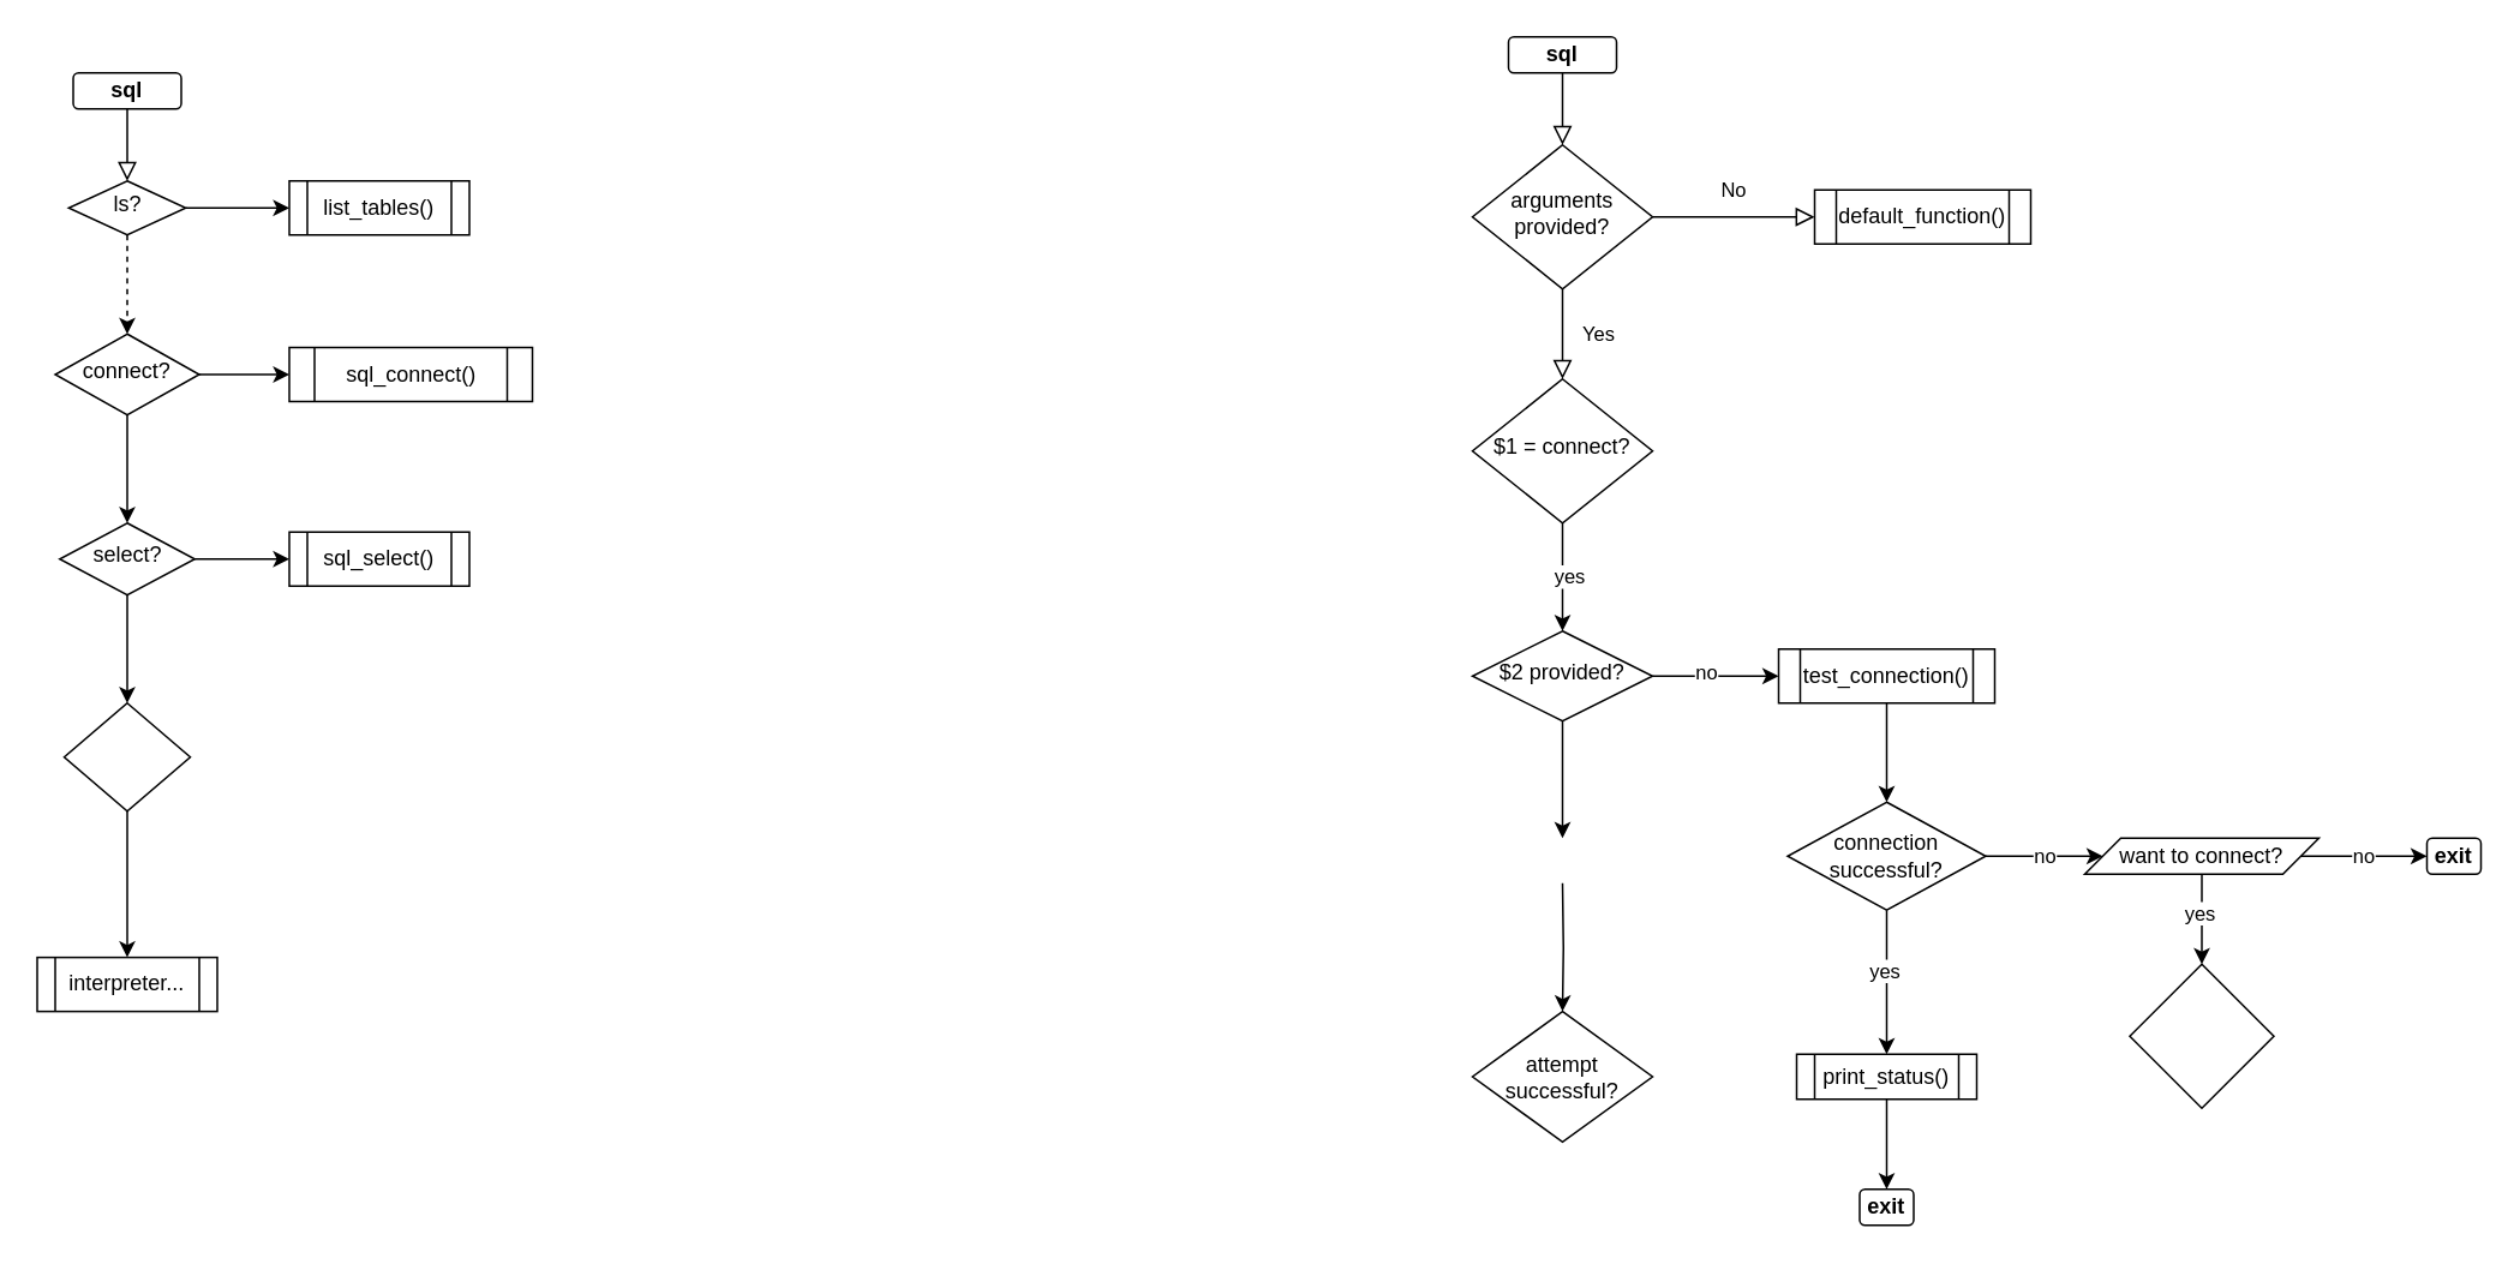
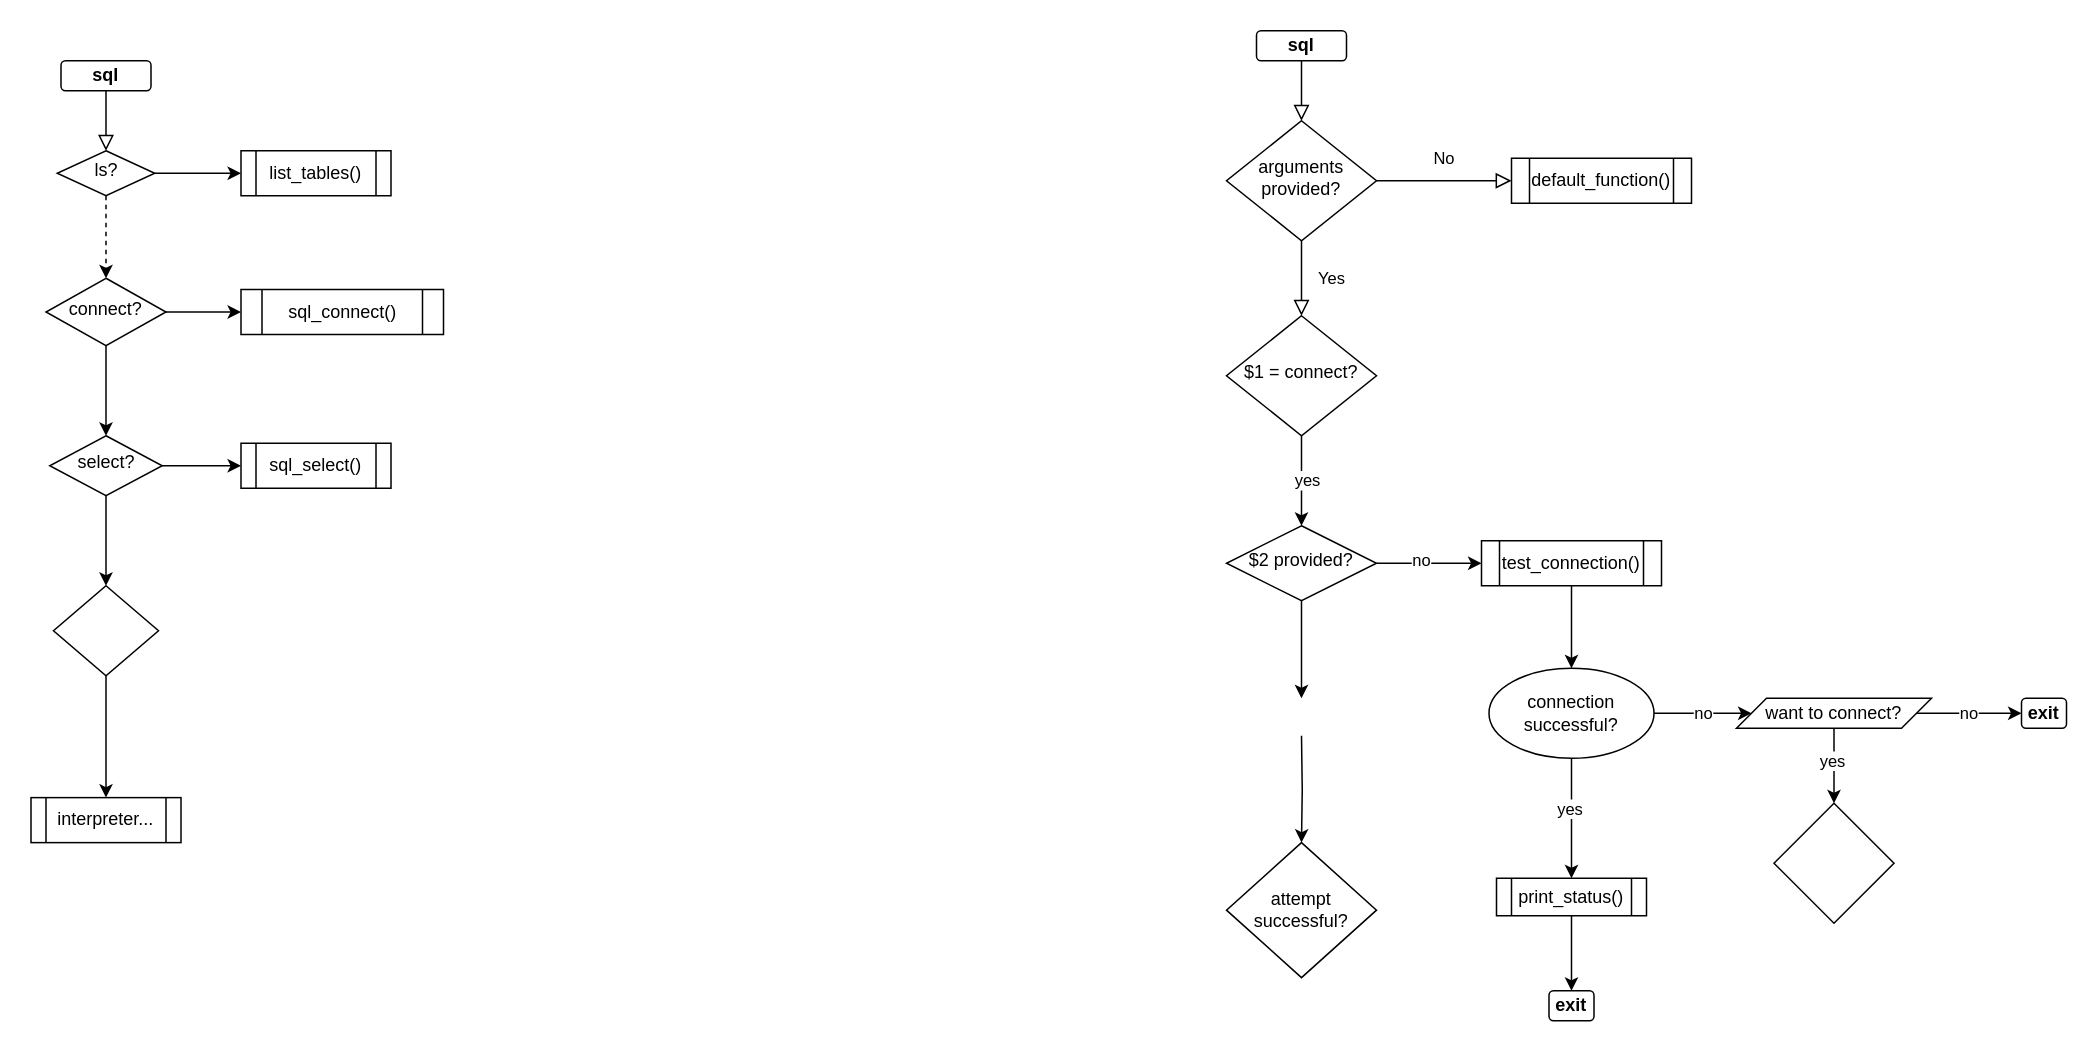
  <mxCell id="0" />
  <mxCell id="1" parent="0" />
  <mxCell id="2" value="" style="rounded=0;html=1;jettySize=auto;orthogonalLoop=1;fontSize=11;endArrow=block;endFill=0;endSize=8;strokeWidth=1;shadow=0;labelBackgroundColor=none;edgeStyle=orthogonalEdgeStyle;" parent="1" source="3" target="6" edge="1"><mxGeometry relative="1" as="geometry" /></mxCell>
  <mxCell id="3" value="&lt;b&gt;sql&lt;/b&gt;" style="rounded=1;whiteSpace=wrap;html=1;fontSize=12;glass=0;strokeWidth=1;shadow=0;" parent="1" vertex="1"><mxGeometry x="837" width="60" height="20" as="geometry" y="20" /></mxCell>
  <mxCell id="4" value="Yes" style="rounded=0;html=1;jettySize=auto;orthogonalLoop=1;fontSize=11;endArrow=block;endFill=0;endSize=8;strokeWidth=1;shadow=0;labelBackgroundColor=none;edgeStyle=orthogonalEdgeStyle;" parent="1" source="6" target="9" edge="1"><mxGeometry y="20" relative="1" as="geometry"><mxPoint as="offset" /></mxGeometry></mxCell>
  <mxCell id="5" value="No" style="edgeStyle=orthogonalEdgeStyle;rounded=0;html=1;jettySize=auto;orthogonalLoop=1;fontSize=11;endArrow=block;endFill=0;endSize=8;strokeWidth=1;shadow=0;labelBackgroundColor=none;entryX=0;entryY=0.5;entryDx=0;entryDy=0;" parent="1" source="6" target="11" edge="1"><mxGeometry x="-0.005" y="15" relative="1" as="geometry"><mxPoint as="offset" /><mxPoint x="987" y="160" as="targetPoint" /></mxGeometry></mxCell>
  <mxCell id="6" value="arguments provided?" style="rhombus;whiteSpace=wrap;html=1;shadow=0;fontFamily=Helvetica;fontSize=12;align=center;strokeWidth=1;spacing=6;spacingTop=-4;" parent="1" vertex="1"><mxGeometry x="817" y="80" width="100" height="80" as="geometry" /></mxCell>
  <mxCell id="7" value="" style="edgeStyle=orthogonalEdgeStyle;rounded=0;orthogonalLoop=1;jettySize=auto;html=1;" edge="1" parent="1" source="9" target="26"><mxGeometry relative="1" as="geometry" /></mxCell>
  <mxCell id="8" value="&lt;div&gt;yes&lt;/div&gt;" style="edgeLabel;html=1;align=center;verticalAlign=middle;resizable=0;points=[];" vertex="1" connectable="0" parent="7"><mxGeometry x="-0.033" y="3" relative="1" as="geometry"><mxPoint as="offset" /></mxGeometry></mxCell>
  <mxCell id="9" value="$1 = connect?" style="rhombus;whiteSpace=wrap;html=1;shadow=0;fontFamily=Helvetica;fontSize=12;align=center;strokeWidth=1;spacing=6;spacingTop=-4;" parent="1" vertex="1"><mxGeometry x="817" y="210" width="100" height="80" as="geometry" /></mxCell>
  <mxCell id="10" style="edgeStyle=orthogonalEdgeStyle;rounded=0;orthogonalLoop=1;jettySize=auto;html=1;exitX=0.5;exitY=1;exitDx=0;exitDy=0;" edge="1" parent="1"><mxGeometry relative="1" as="geometry"><mxPoint x="1057" y="140" as="sourcePoint" /><mxPoint x="1057" y="140" as="targetPoint" /></mxGeometry></mxCell>
  <mxCell id="11" value="default_function()" style="shape=process;whiteSpace=wrap;html=1;backgroundOutline=1;" vertex="1" parent="1"><mxGeometry x="1007" y="105" width="120" height="30" as="geometry" /></mxCell>
  <mxCell id="12" value="" style="edgeStyle=orthogonalEdgeStyle;rounded=0;orthogonalLoop=1;jettySize=auto;html=1;" edge="1" parent="1" source="13" target="17"><mxGeometry relative="1" as="geometry" /></mxCell>
  <mxCell id="13" value="test_connection()" style="shape=process;whiteSpace=wrap;html=1;backgroundOutline=1;" vertex="1" parent="1"><mxGeometry x="987" y="360" width="120" height="30" as="geometry" /></mxCell>
  <mxCell id="14" value="&lt;div&gt;no&lt;/div&gt;" style="edgeStyle=orthogonalEdgeStyle;rounded=0;orthogonalLoop=1;jettySize=auto;html=1;" edge="1" parent="1" source="17" target="21"><mxGeometry relative="1" as="geometry" /></mxCell>
  <mxCell id="15" value="" style="edgeStyle=orthogonalEdgeStyle;rounded=0;orthogonalLoop=1;jettySize=auto;html=1;" edge="1" parent="1" source="17"><mxGeometry relative="1" as="geometry"><mxPoint x="1047" y="585" as="targetPoint" /></mxGeometry></mxCell>
  <mxCell id="16" value="yes" style="edgeLabel;html=1;align=center;verticalAlign=middle;resizable=0;points=[];" vertex="1" connectable="0" parent="15"><mxGeometry x="-0.187" y="-2" relative="1" as="geometry"><mxPoint as="offset" /></mxGeometry></mxCell>
- <mxCell id="17" value="connection successful?" style="rhombus;whiteSpace=wrap;html=1;" vertex="1" parent="1"><mxGeometry x="992" y="445" width="110" height="60" as="geometry" /></mxCell>
+ <mxCell id="17" value="connection successful?" style="ellipse;whiteSpace=wrap;html=1;" vertex="1" parent="1"><mxGeometry x="992" y="445" width="110" height="60" as="geometry" /></mxCell>
  <mxCell id="18" value="no" style="edgeStyle=orthogonalEdgeStyle;rounded=0;orthogonalLoop=1;jettySize=auto;html=1;" edge="1" parent="1" source="21" target="22"><mxGeometry relative="1" as="geometry" /></mxCell>
  <mxCell id="19" value="" style="edgeStyle=orthogonalEdgeStyle;rounded=0;orthogonalLoop=1;jettySize=auto;html=1;" edge="1" parent="1" source="21" target="30"><mxGeometry relative="1" as="geometry" /></mxCell>
  <mxCell id="20" value="yes" style="edgeLabel;html=1;align=center;verticalAlign=middle;resizable=0;points=[];" vertex="1" connectable="0" parent="19"><mxGeometry x="-0.169" y="-2" relative="1" as="geometry"><mxPoint as="offset" /></mxGeometry></mxCell>
  <mxCell id="21" value="want to connect?" style="shape=parallelogram;perimeter=parallelogramPerimeter;whiteSpace=wrap;html=1;fixedSize=1;" vertex="1" parent="1"><mxGeometry x="1157" y="465" width="130" height="20" as="geometry" /></mxCell>
  <mxCell id="22" value="&lt;div&gt;&lt;b&gt;exit&lt;/b&gt;&lt;/div&gt;" style="rounded=1;whiteSpace=wrap;html=1;" vertex="1" parent="1"><mxGeometry x="1347" y="465" width="30" height="20" as="geometry" /></mxCell>
  <mxCell id="23" value="" style="edgeStyle=orthogonalEdgeStyle;rounded=0;orthogonalLoop=1;jettySize=auto;html=1;" edge="1" parent="1" source="26" target="13"><mxGeometry relative="1" as="geometry" /></mxCell>
  <mxCell id="24" value="no" style="edgeLabel;html=1;align=center;verticalAlign=middle;resizable=0;points=[];" vertex="1" connectable="0" parent="23"><mxGeometry x="-0.168" y="3" relative="1" as="geometry"><mxPoint as="offset" /></mxGeometry></mxCell>
  <mxCell id="25" value="" style="edgeStyle=orthogonalEdgeStyle;rounded=0;orthogonalLoop=1;jettySize=auto;html=1;" edge="1" parent="1" source="26"><mxGeometry relative="1" as="geometry"><mxPoint x="867" y="465" as="targetPoint" /></mxGeometry></mxCell>
  <mxCell id="26" value="$2 provided?" style="rhombus;whiteSpace=wrap;html=1;shadow=0;strokeWidth=1;spacing=6;spacingTop=-4;" vertex="1" parent="1"><mxGeometry x="817" y="350" width="100" height="50" as="geometry" /></mxCell>
  <mxCell id="27" value="" style="edgeStyle=orthogonalEdgeStyle;rounded=0;orthogonalLoop=1;jettySize=auto;html=1;" edge="1" parent="1" source="28" target="29"><mxGeometry relative="1" as="geometry" /></mxCell>
  <mxCell id="28" value="print_status()" style="shape=process;whiteSpace=wrap;html=1;backgroundOutline=1;" vertex="1" parent="1"><mxGeometry x="997" y="585" width="100" height="25" as="geometry" /></mxCell>
  <mxCell id="29" value="&lt;div&gt;&lt;b&gt;exit&lt;/b&gt;&lt;/div&gt;" style="rounded=1;whiteSpace=wrap;html=1;" vertex="1" parent="1"><mxGeometry x="1032" y="660" width="30" height="20" as="geometry" /></mxCell>
  <mxCell id="30" value="" style="rhombus;whiteSpace=wrap;html=1;" vertex="1" parent="1"><mxGeometry x="1182" y="535" width="80" height="80" as="geometry" /></mxCell>
  <mxCell id="31" value="" style="edgeStyle=orthogonalEdgeStyle;rounded=0;orthogonalLoop=1;jettySize=auto;html=1;" edge="1" parent="1" target="32"><mxGeometry relative="1" as="geometry"><mxPoint x="867" y="490" as="sourcePoint" /></mxGeometry></mxCell>
- <mxCell id="32" value="attempt successful?" style="rhombus;whiteSpace=wrap;html=1;" vertex="1" parent="1"><mxGeometry x="817" y="561.25" width="100" height="72.5" as="geometry" /></mxCell>
+ <mxCell id="32" value="attempt successful?" style="rhombus;whiteSpace=wrap;html=1;" vertex="1" parent="1"><mxGeometry x="817" y="561.25" width="100" height="90" as="geometry" /></mxCell>
  <mxCell id="33" value="" style="rounded=0;html=1;jettySize=auto;orthogonalLoop=1;fontSize=11;endArrow=block;endFill=0;endSize=8;strokeWidth=1;shadow=0;labelBackgroundColor=none;edgeStyle=orthogonalEdgeStyle;" edge="1" parent="1" source="34" target="36"><mxGeometry relative="1" as="geometry" /></mxCell>
  <mxCell id="34" value="&lt;b&gt;sql&lt;/b&gt;" style="rounded=1;whiteSpace=wrap;html=1;fontSize=12;glass=0;strokeWidth=1;shadow=0;" vertex="1" parent="1"><mxGeometry x="40" y="40" width="60" height="20" as="geometry" /></mxCell>
  <mxCell id="35" value="" style="edgeStyle=orthogonalEdgeStyle;rounded=0;orthogonalLoop=1;jettySize=auto;html=1;dashed=1;" edge="1" parent="1" source="36" target="40"><mxGeometry relative="1" as="geometry" /></mxCell>
  <mxCell id="36" value="ls?" style="rhombus;whiteSpace=wrap;html=1;shadow=0;fontFamily=Helvetica;fontSize=12;align=center;strokeWidth=1;spacing=6;spacingTop=-4;" vertex="1" parent="1"><mxGeometry x="37.5" y="100" width="65" height="30" as="geometry" /></mxCell>
  <mxCell id="37" value="sql_connect()" style="shape=process;whiteSpace=wrap;html=1;backgroundOutline=1;" vertex="1" parent="1"><mxGeometry x="160" y="192.5" width="135" height="30" as="geometry" /></mxCell>
  <mxCell id="38" value="" style="edgeStyle=orthogonalEdgeStyle;rounded=0;orthogonalLoop=1;jettySize=auto;html=1;" edge="1" parent="1" source="40" target="42"><mxGeometry relative="1" as="geometry" /></mxCell>
  <mxCell id="39" value="" style="edgeStyle=orthogonalEdgeStyle;rounded=0;orthogonalLoop=1;jettySize=auto;html=1;" edge="1" parent="1" source="40" target="37"><mxGeometry relative="1" as="geometry" /></mxCell>
  <mxCell id="40" value="connect?" style="rhombus;whiteSpace=wrap;html=1;shadow=0;strokeWidth=1;spacing=6;spacingTop=-4;" vertex="1" parent="1"><mxGeometry x="30" y="185" width="80" height="45" as="geometry" /></mxCell>
  <mxCell id="41" value="" style="edgeStyle=orthogonalEdgeStyle;rounded=0;orthogonalLoop=1;jettySize=auto;html=1;" edge="1" parent="1" source="42" target="48"><mxGeometry relative="1" as="geometry" /></mxCell>
  <mxCell id="42" value="select?" style="rhombus;whiteSpace=wrap;html=1;shadow=0;strokeWidth=1;spacing=6;spacingTop=-4;" vertex="1" parent="1"><mxGeometry x="32.5" y="290" width="75" height="40" as="geometry" /></mxCell>
  <mxCell id="43" value="list_tables()" style="shape=process;whiteSpace=wrap;html=1;backgroundOutline=1;" vertex="1" parent="1"><mxGeometry x="160" y="100" width="100" height="30" as="geometry" /></mxCell>
  <mxCell id="44" value="" style="edgeStyle=orthogonalEdgeStyle;rounded=0;orthogonalLoop=1;jettySize=auto;html=1;exitX=1;exitY=0.5;exitDx=0;exitDy=0;" edge="1" parent="1" target="43" source="36"><mxGeometry relative="1" as="geometry"><mxPoint x="130" y="90" as="sourcePoint" /></mxGeometry></mxCell>
  <mxCell id="45" value="sql_select()" style="shape=process;whiteSpace=wrap;html=1;backgroundOutline=1;" vertex="1" parent="1"><mxGeometry x="160" y="295" width="100" height="30" as="geometry" /></mxCell>
  <mxCell id="46" value="" style="edgeStyle=orthogonalEdgeStyle;rounded=0;orthogonalLoop=1;jettySize=auto;html=1;exitX=1;exitY=0.5;exitDx=0;exitDy=0;" edge="1" parent="1" target="45" source="42"><mxGeometry relative="1" as="geometry"><mxPoint x="110" y="280" as="sourcePoint" /></mxGeometry></mxCell>
  <mxCell id="47" value="" style="edgeStyle=orthogonalEdgeStyle;rounded=0;orthogonalLoop=1;jettySize=auto;html=1;" edge="1" parent="1" source="48"><mxGeometry relative="1" as="geometry"><mxPoint x="70" y="531.25" as="targetPoint" /></mxGeometry></mxCell>
  <mxCell id="48" value="" style="rhombus;whiteSpace=wrap;html=1;shadow=0;strokeWidth=1;spacing=6;spacingTop=-4;" vertex="1" parent="1"><mxGeometry x="35" y="390" width="70" height="60" as="geometry" /></mxCell>
  <mxCell id="49" value="interpreter..." style="shape=process;whiteSpace=wrap;html=1;backgroundOutline=1;" vertex="1" parent="1"><mxGeometry x="20" y="531.25" width="100" height="30" as="geometry" /></mxCell>
